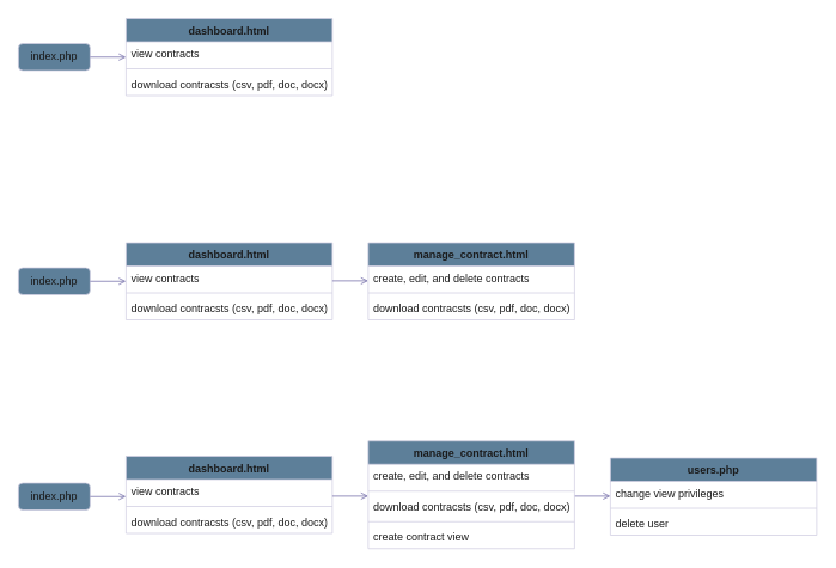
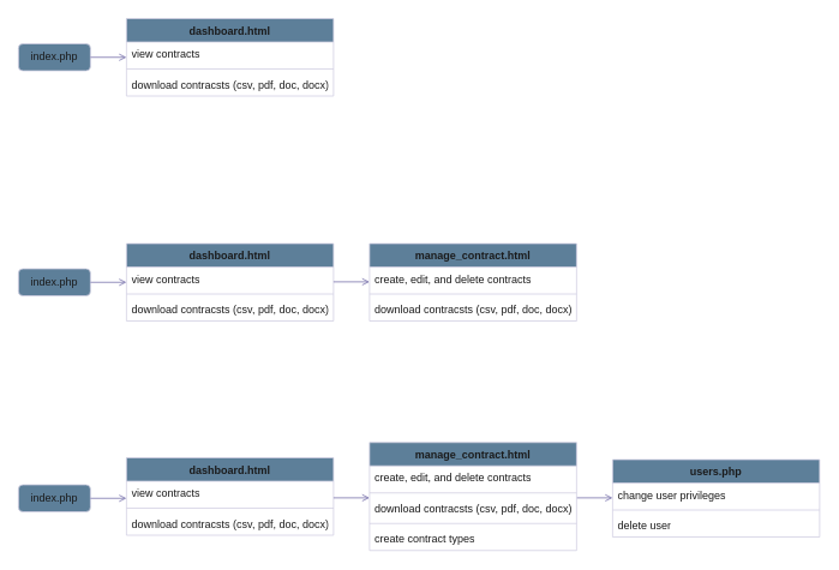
  <mxCell id="0" />
  <mxCell id="1" parent="0" />
  <mxCell id="2" value="index.php" style="html=1;rounded=1;absoluteArcSize=1;arcSize=10;whiteSpace=wrap;labelBackgroundColor=none;fillColor=#5D7F99;strokeColor=#D0CEE2;fontColor=#1A1A1A;" vertex="1" parent="1"><mxGeometry x="20" y="48" width="80" height="30" as="geometry" /></mxCell>
  <mxCell id="3" value="" style="endArrow=open;html=1;rounded=0;align=center;verticalAlign=top;endFill=0;labelBackgroundColor=none;endSize=6;strokeColor=#736CA8;fontColor=default;" edge="1" source="2" parent="1"><mxGeometry relative="1" as="geometry"><mxPoint x="140" y="63" as="targetPoint" /></mxGeometry></mxCell>
  <mxCell id="4" value="index.php" style="html=1;rounded=1;absoluteArcSize=1;arcSize=10;whiteSpace=wrap;labelBackgroundColor=none;fillColor=#5D7F99;strokeColor=#D0CEE2;fontColor=#1A1A1A;" vertex="1" parent="1"><mxGeometry x="20" y="298" width="80" height="30" as="geometry" /></mxCell>
  <mxCell id="5" value="" style="endArrow=open;html=1;rounded=0;align=center;verticalAlign=top;endFill=0;labelBackgroundColor=none;endSize=6;strokeColor=#736CA8;fontColor=default;" edge="1" source="4" parent="1"><mxGeometry relative="1" as="geometry"><mxPoint x="140" y="313" as="targetPoint" /></mxGeometry></mxCell>
  <mxCell id="6" value="index.php" style="html=1;rounded=1;absoluteArcSize=1;arcSize=10;whiteSpace=wrap;labelBackgroundColor=none;fillColor=#5D7F99;strokeColor=#D0CEE2;fontColor=#1A1A1A;" vertex="1" parent="1"><mxGeometry x="20" y="538" width="80" height="30" as="geometry" /></mxCell>
  <mxCell id="7" value="" style="endArrow=open;html=1;rounded=0;align=center;verticalAlign=top;endFill=0;labelBackgroundColor=none;endSize=6;strokeColor=#736CA8;fontColor=default;" edge="1" source="6" parent="1"><mxGeometry relative="1" as="geometry"><mxPoint x="140" y="553" as="targetPoint" /></mxGeometry></mxCell>
  <mxCell id="8" value="dashboard.html" style="swimlane;fontStyle=1;align=center;verticalAlign=top;childLayout=stackLayout;horizontal=1;startSize=26;horizontalStack=0;resizeParent=1;resizeParentMax=0;resizeLast=0;collapsible=1;marginBottom=0;whiteSpace=wrap;html=1;labelBackgroundColor=none;fillColor=#5D7F99;strokeColor=#D0CEE2;fontColor=#1A1A1A;" vertex="1" parent="1"><mxGeometry x="140" y="20" width="230" height="86" as="geometry" /></mxCell>
  <mxCell id="9" value="view contracts" style="text;strokeColor=none;fillColor=none;align=left;verticalAlign=top;spacingLeft=4;spacingRight=4;overflow=hidden;rotatable=0;points=[[0,0.5],[1,0.5]];portConstraint=eastwest;whiteSpace=wrap;html=1;labelBackgroundColor=none;fontColor=#1A1A1A;" vertex="1" parent="8"><mxGeometry y="26" width="230" height="26" as="geometry" /></mxCell>
  <mxCell id="10" value="" style="line;strokeWidth=1;fillColor=none;align=left;verticalAlign=middle;spacingTop=-1;spacingLeft=3;spacingRight=3;rotatable=0;labelPosition=right;points=[];portConstraint=eastwest;strokeColor=#D0CEE2;labelBackgroundColor=none;fontColor=#1A1A1A;" vertex="1" parent="8"><mxGeometry y="52" width="230" height="8" as="geometry" /></mxCell>
  <mxCell id="11" value="download contracsts (csv, pdf, doc, docx)" style="text;strokeColor=none;fillColor=none;align=left;verticalAlign=top;spacingLeft=4;spacingRight=4;overflow=hidden;rotatable=0;points=[[0,0.5],[1,0.5]];portConstraint=eastwest;whiteSpace=wrap;html=1;labelBackgroundColor=none;fontColor=#1A1A1A;" vertex="1" parent="8"><mxGeometry y="60" width="230" height="26" as="geometry" /></mxCell>
  <mxCell id="12" value="dashboard.html" style="swimlane;fontStyle=1;align=center;verticalAlign=top;childLayout=stackLayout;horizontal=1;startSize=26;horizontalStack=0;resizeParent=1;resizeParentMax=0;resizeLast=0;collapsible=1;marginBottom=0;whiteSpace=wrap;html=1;labelBackgroundColor=none;fillColor=#5D7F99;strokeColor=#D0CEE2;fontColor=#1A1A1A;" vertex="1" parent="1"><mxGeometry x="140" y="270" width="230" height="86" as="geometry" /></mxCell>
  <mxCell id="13" value="view contracts" style="text;strokeColor=none;fillColor=none;align=left;verticalAlign=top;spacingLeft=4;spacingRight=4;overflow=hidden;rotatable=0;points=[[0,0.5],[1,0.5]];portConstraint=eastwest;whiteSpace=wrap;html=1;labelBackgroundColor=none;fontColor=#1A1A1A;" vertex="1" parent="12"><mxGeometry y="26" width="230" height="26" as="geometry" /></mxCell>
  <mxCell id="14" value="" style="line;strokeWidth=1;fillColor=none;align=left;verticalAlign=middle;spacingTop=-1;spacingLeft=3;spacingRight=3;rotatable=0;labelPosition=right;points=[];portConstraint=eastwest;strokeColor=#D0CEE2;labelBackgroundColor=none;fontColor=#1A1A1A;" vertex="1" parent="12"><mxGeometry y="52" width="230" height="8" as="geometry" /></mxCell>
  <mxCell id="15" value="download contracsts (csv, pdf, doc, docx)" style="text;strokeColor=none;fillColor=none;align=left;verticalAlign=top;spacingLeft=4;spacingRight=4;overflow=hidden;rotatable=0;points=[[0,0.5],[1,0.5]];portConstraint=eastwest;whiteSpace=wrap;html=1;labelBackgroundColor=none;fontColor=#1A1A1A;" vertex="1" parent="12"><mxGeometry y="60" width="230" height="26" as="geometry" /></mxCell>
  <mxCell id="16" value="dashboard.html" style="swimlane;fontStyle=1;align=center;verticalAlign=top;childLayout=stackLayout;horizontal=1;startSize=26;horizontalStack=0;resizeParent=1;resizeParentMax=0;resizeLast=0;collapsible=1;marginBottom=0;whiteSpace=wrap;html=1;labelBackgroundColor=none;fillColor=#5D7F99;strokeColor=#D0CEE2;fontColor=#1A1A1A;" vertex="1" parent="1"><mxGeometry x="140" y="508" width="230" height="86" as="geometry" /></mxCell>
  <mxCell id="17" value="view contracts" style="text;strokeColor=none;fillColor=none;align=left;verticalAlign=top;spacingLeft=4;spacingRight=4;overflow=hidden;rotatable=0;points=[[0,0.5],[1,0.5]];portConstraint=eastwest;whiteSpace=wrap;html=1;labelBackgroundColor=none;fontColor=#1A1A1A;" vertex="1" parent="16"><mxGeometry y="26" width="230" height="26" as="geometry" /></mxCell>
  <mxCell id="18" value="" style="line;strokeWidth=1;fillColor=none;align=left;verticalAlign=middle;spacingTop=-1;spacingLeft=3;spacingRight=3;rotatable=0;labelPosition=right;points=[];portConstraint=eastwest;strokeColor=#D0CEE2;labelBackgroundColor=none;fontColor=#1A1A1A;" vertex="1" parent="16"><mxGeometry y="52" width="230" height="8" as="geometry" /></mxCell>
  <mxCell id="19" value="download contracsts (csv, pdf, doc, docx)" style="text;strokeColor=none;fillColor=none;align=left;verticalAlign=top;spacingLeft=4;spacingRight=4;overflow=hidden;rotatable=0;points=[[0,0.5],[1,0.5]];portConstraint=eastwest;whiteSpace=wrap;html=1;labelBackgroundColor=none;fontColor=#1A1A1A;" vertex="1" parent="16"><mxGeometry y="60" width="230" height="26" as="geometry" /></mxCell>
  <mxCell id="20" value="" style="endArrow=open;html=1;rounded=0;align=center;verticalAlign=top;endFill=0;labelBackgroundColor=none;endSize=6;strokeColor=#736CA8;fontColor=default;" edge="1" parent="1"><mxGeometry relative="1" as="geometry"><mxPoint x="410" y="312.5" as="targetPoint" /><mxPoint x="370" y="312.5" as="sourcePoint" /></mxGeometry></mxCell>
  <mxCell id="21" value="" style="endArrow=open;html=1;rounded=0;align=center;verticalAlign=top;endFill=0;labelBackgroundColor=none;endSize=6;strokeColor=#736CA8;fontColor=default;" edge="1" parent="1"><mxGeometry relative="1" as="geometry"><mxPoint x="410" y="552.5" as="targetPoint" /><mxPoint x="370" y="552.5" as="sourcePoint" /></mxGeometry></mxCell>
  <mxCell id="22" value="" style="endArrow=open;html=1;rounded=0;align=center;verticalAlign=top;endFill=0;labelBackgroundColor=none;endSize=6;strokeColor=#736CA8;fontColor=default;" edge="1" parent="1"><mxGeometry relative="1" as="geometry"><mxPoint x="680" y="552.5" as="targetPoint" /><mxPoint x="640" y="552.5" as="sourcePoint" /></mxGeometry></mxCell>
  <mxCell id="23" value="users.php" style="swimlane;fontStyle=1;align=center;verticalAlign=top;childLayout=stackLayout;horizontal=1;startSize=26;horizontalStack=0;resizeParent=1;resizeParentMax=0;resizeLast=0;collapsible=1;marginBottom=0;whiteSpace=wrap;html=1;labelBackgroundColor=none;fillColor=#5D7F99;strokeColor=#D0CEE2;fontColor=#1A1A1A;" vertex="1" parent="1"><mxGeometry x="680" y="510" width="230" height="86" as="geometry" /></mxCell>
- <mxCell id="24" value="change view privileges" style="text;strokeColor=none;fillColor=none;align=left;verticalAlign=top;spacingLeft=4;spacingRight=4;overflow=hidden;rotatable=0;points=[[0,0.5],[1,0.5]];portConstraint=eastwest;whiteSpace=wrap;html=1;labelBackgroundColor=none;fontColor=#1A1A1A;" vertex="1" parent="23"><mxGeometry y="26" width="230" height="26" as="geometry" /></mxCell>
+ <mxCell id="24" value="change user privileges" style="text;strokeColor=none;fillColor=none;align=left;verticalAlign=top;spacingLeft=4;spacingRight=4;overflow=hidden;rotatable=0;points=[[0,0.5],[1,0.5]];portConstraint=eastwest;whiteSpace=wrap;html=1;labelBackgroundColor=none;fontColor=#1A1A1A;" vertex="1" parent="23"><mxGeometry y="26" width="230" height="26" as="geometry" /></mxCell>
  <mxCell id="25" value="" style="line;strokeWidth=1;fillColor=none;align=left;verticalAlign=middle;spacingTop=-1;spacingLeft=3;spacingRight=3;rotatable=0;labelPosition=right;points=[];portConstraint=eastwest;strokeColor=#D0CEE2;labelBackgroundColor=none;fontColor=#1A1A1A;" vertex="1" parent="23"><mxGeometry y="52" width="230" height="8" as="geometry" /></mxCell>
  <mxCell id="26" value="delete user" style="text;strokeColor=none;fillColor=none;align=left;verticalAlign=top;spacingLeft=4;spacingRight=4;overflow=hidden;rotatable=0;points=[[0,0.5],[1,0.5]];portConstraint=eastwest;whiteSpace=wrap;html=1;labelBackgroundColor=none;fontColor=#1A1A1A;" vertex="1" parent="23"><mxGeometry y="60" width="230" height="26" as="geometry" /></mxCell>
  <mxCell id="27" value="manage_contract.html" style="swimlane;fontStyle=1;align=center;verticalAlign=top;childLayout=stackLayout;horizontal=1;startSize=26;horizontalStack=0;resizeParent=1;resizeParentMax=0;resizeLast=0;collapsible=1;marginBottom=0;whiteSpace=wrap;html=1;labelBackgroundColor=none;fillColor=#5D7F99;strokeColor=#D0CEE2;fontColor=#1A1A1A;" vertex="1" parent="1"><mxGeometry x="410" y="270" width="230" height="86" as="geometry" /></mxCell>
  <mxCell id="28" value="create, edit, and delete contracts" style="text;strokeColor=none;fillColor=none;align=left;verticalAlign=top;spacingLeft=4;spacingRight=4;overflow=hidden;rotatable=0;points=[[0,0.5],[1,0.5]];portConstraint=eastwest;whiteSpace=wrap;html=1;labelBackgroundColor=none;fontColor=#1A1A1A;" vertex="1" parent="27"><mxGeometry y="26" width="230" height="26" as="geometry" /></mxCell>
  <mxCell id="29" value="" style="line;strokeWidth=1;fillColor=none;align=left;verticalAlign=middle;spacingTop=-1;spacingLeft=3;spacingRight=3;rotatable=0;labelPosition=right;points=[];portConstraint=eastwest;strokeColor=#D0CEE2;labelBackgroundColor=none;fontColor=#1A1A1A;" vertex="1" parent="27"><mxGeometry y="52" width="230" height="8" as="geometry" /></mxCell>
  <mxCell id="30" value="download contracsts (csv, pdf, doc, docx)" style="text;strokeColor=none;fillColor=none;align=left;verticalAlign=top;spacingLeft=4;spacingRight=4;overflow=hidden;rotatable=0;points=[[0,0.5],[1,0.5]];portConstraint=eastwest;whiteSpace=wrap;html=1;labelBackgroundColor=none;fontColor=#1A1A1A;" vertex="1" parent="27"><mxGeometry y="60" width="230" height="26" as="geometry" /></mxCell>
  <mxCell id="31" value="manage_contract.html" style="swimlane;fontStyle=1;align=center;verticalAlign=top;childLayout=stackLayout;horizontal=1;startSize=26;horizontalStack=0;resizeParent=1;resizeParentMax=0;resizeLast=0;collapsible=1;marginBottom=0;whiteSpace=wrap;html=1;labelBackgroundColor=none;fillColor=#5D7F99;strokeColor=#D0CEE2;fontColor=#1A1A1A;" vertex="1" parent="1"><mxGeometry x="410" y="491" width="230" height="120" as="geometry" /></mxCell>
  <mxCell id="32" value="create, edit, and delete contracts" style="text;strokeColor=none;fillColor=none;align=left;verticalAlign=top;spacingLeft=4;spacingRight=4;overflow=hidden;rotatable=0;points=[[0,0.5],[1,0.5]];portConstraint=eastwest;whiteSpace=wrap;html=1;labelBackgroundColor=none;fontColor=#1A1A1A;" vertex="1" parent="31"><mxGeometry y="26" width="230" height="26" as="geometry" /></mxCell>
  <mxCell id="33" value="" style="line;strokeWidth=1;fillColor=none;align=left;verticalAlign=middle;spacingTop=-1;spacingLeft=3;spacingRight=3;rotatable=0;labelPosition=right;points=[];portConstraint=eastwest;strokeColor=#D0CEE2;labelBackgroundColor=none;fontColor=#1A1A1A;" vertex="1" parent="31"><mxGeometry y="52" width="230" height="8" as="geometry" /></mxCell>
  <mxCell id="34" value="download contracsts (csv, pdf, doc, docx)" style="text;strokeColor=none;fillColor=none;align=left;verticalAlign=top;spacingLeft=4;spacingRight=4;overflow=hidden;rotatable=0;points=[[0,0.5],[1,0.5]];portConstraint=eastwest;whiteSpace=wrap;html=1;labelBackgroundColor=none;fontColor=#1A1A1A;" vertex="1" parent="31"><mxGeometry y="60" width="230" height="26" as="geometry" /></mxCell>
  <mxCell id="35" value="" style="line;strokeWidth=1;fillColor=none;align=left;verticalAlign=middle;spacingTop=-1;spacingLeft=3;spacingRight=3;rotatable=0;labelPosition=right;points=[];portConstraint=eastwest;strokeColor=#D0CEE2;labelBackgroundColor=none;fontColor=#1A1A1A;" vertex="1" parent="31"><mxGeometry y="86" width="230" height="8" as="geometry" /></mxCell>
- <mxCell id="36" value="create contract view" style="text;strokeColor=none;fillColor=none;align=left;verticalAlign=top;spacingLeft=4;spacingRight=4;overflow=hidden;rotatable=0;points=[[0,0.5],[1,0.5]];portConstraint=eastwest;whiteSpace=wrap;html=1;labelBackgroundColor=none;fontColor=#1A1A1A;" vertex="1" parent="31"><mxGeometry y="94" width="230" height="26" as="geometry" /></mxCell>
+ <mxCell id="36" value="create contract types" style="text;strokeColor=none;fillColor=none;align=left;verticalAlign=top;spacingLeft=4;spacingRight=4;overflow=hidden;rotatable=0;points=[[0,0.5],[1,0.5]];portConstraint=eastwest;whiteSpace=wrap;html=1;labelBackgroundColor=none;fontColor=#1A1A1A;" vertex="1" parent="31"><mxGeometry y="94" width="230" height="26" as="geometry" /></mxCell>
